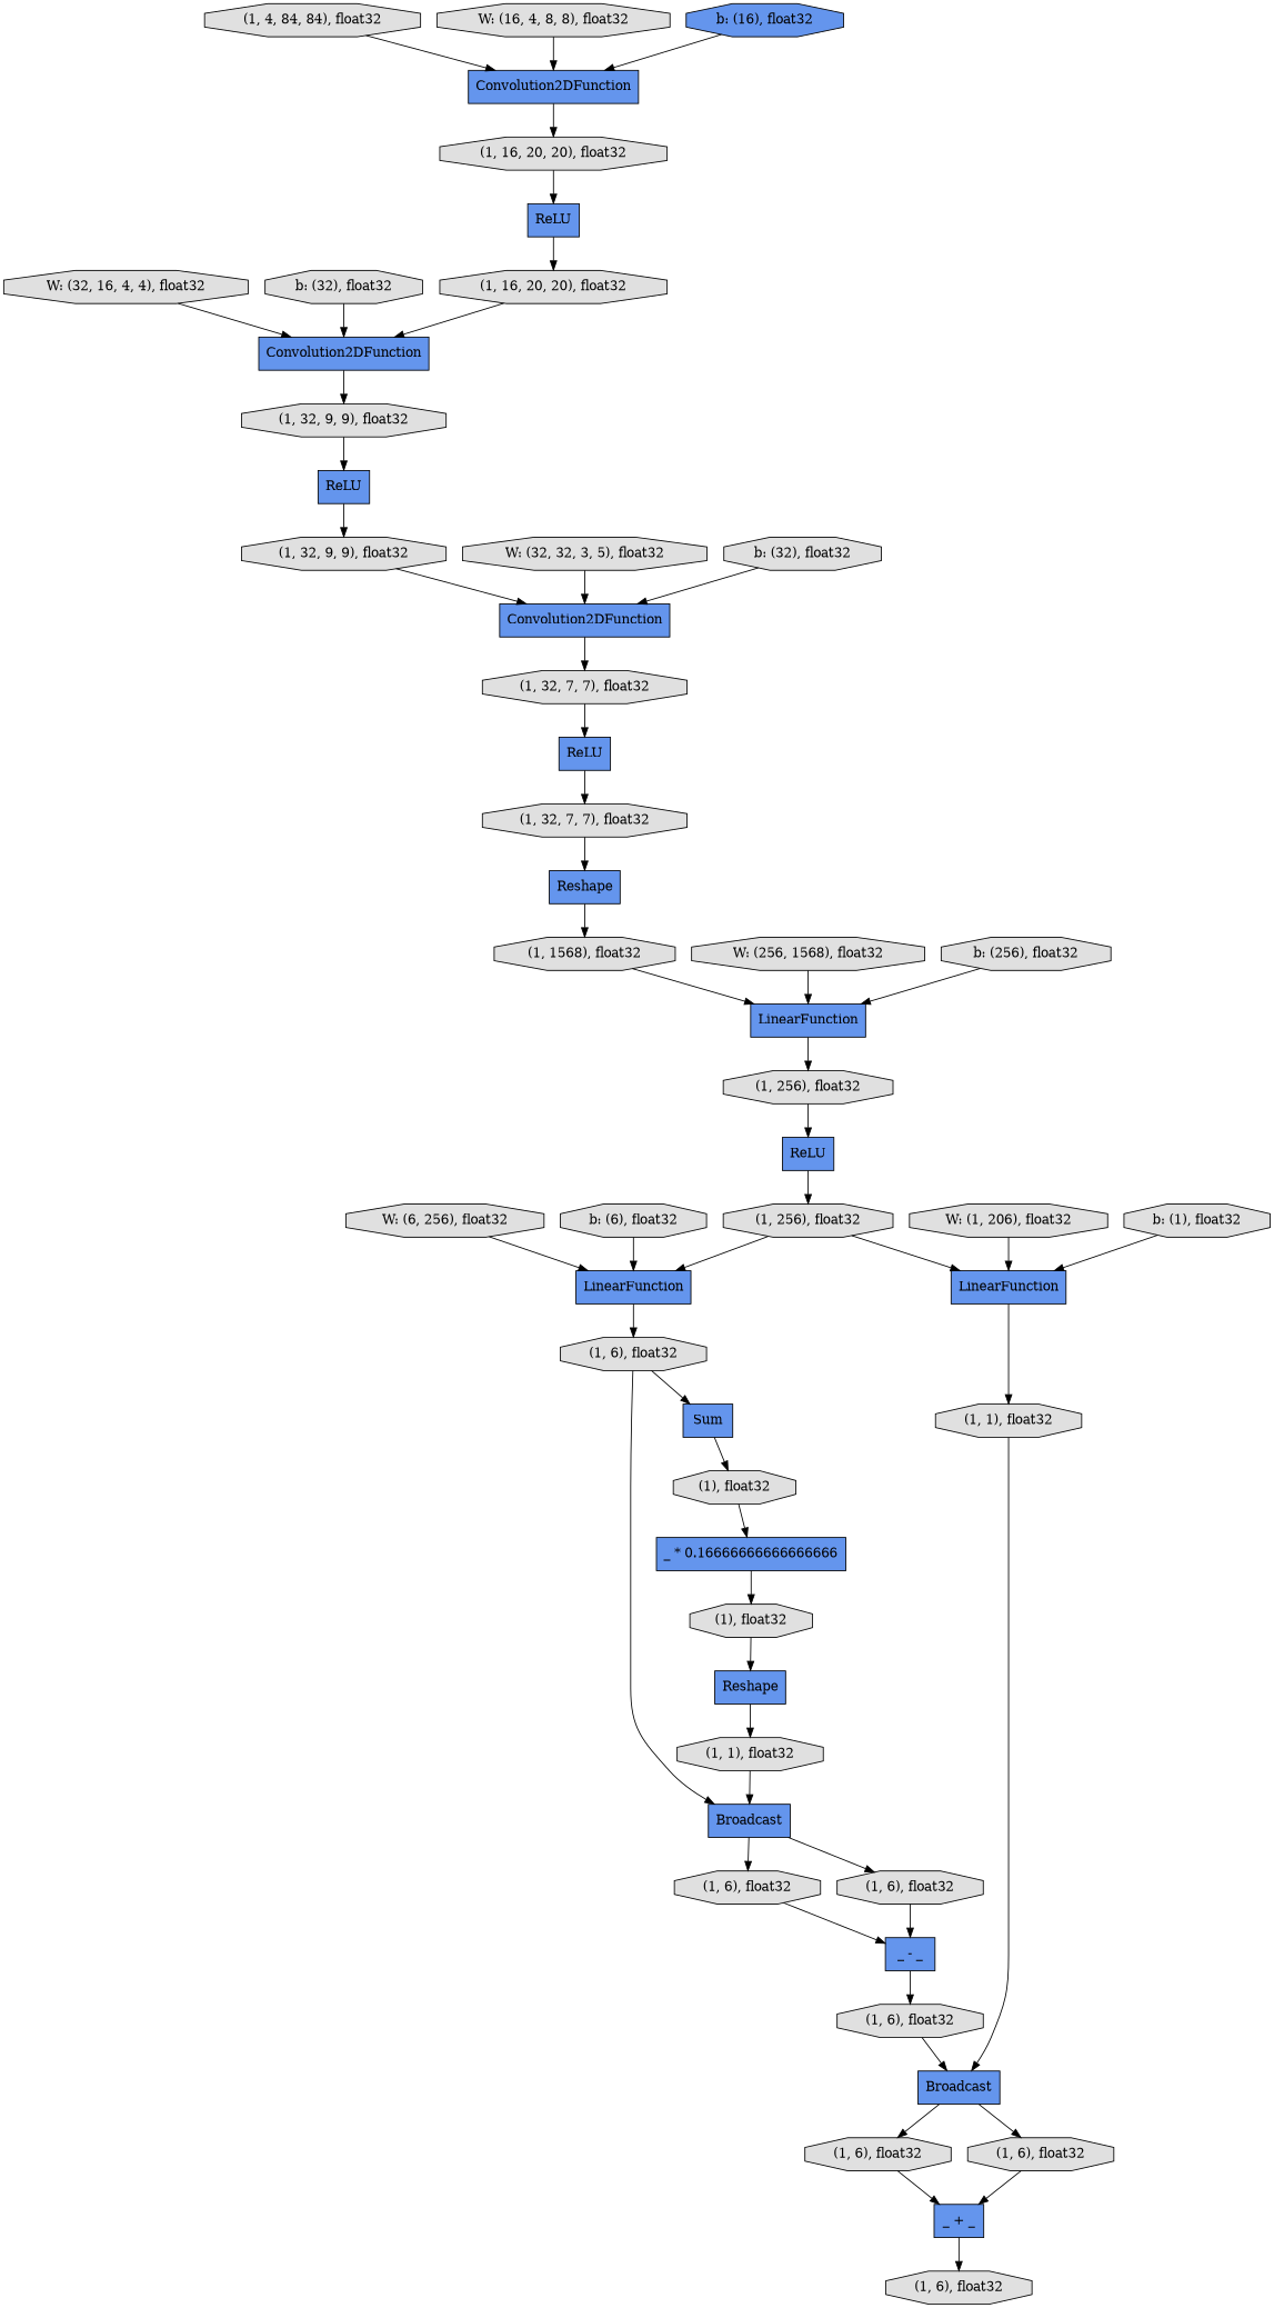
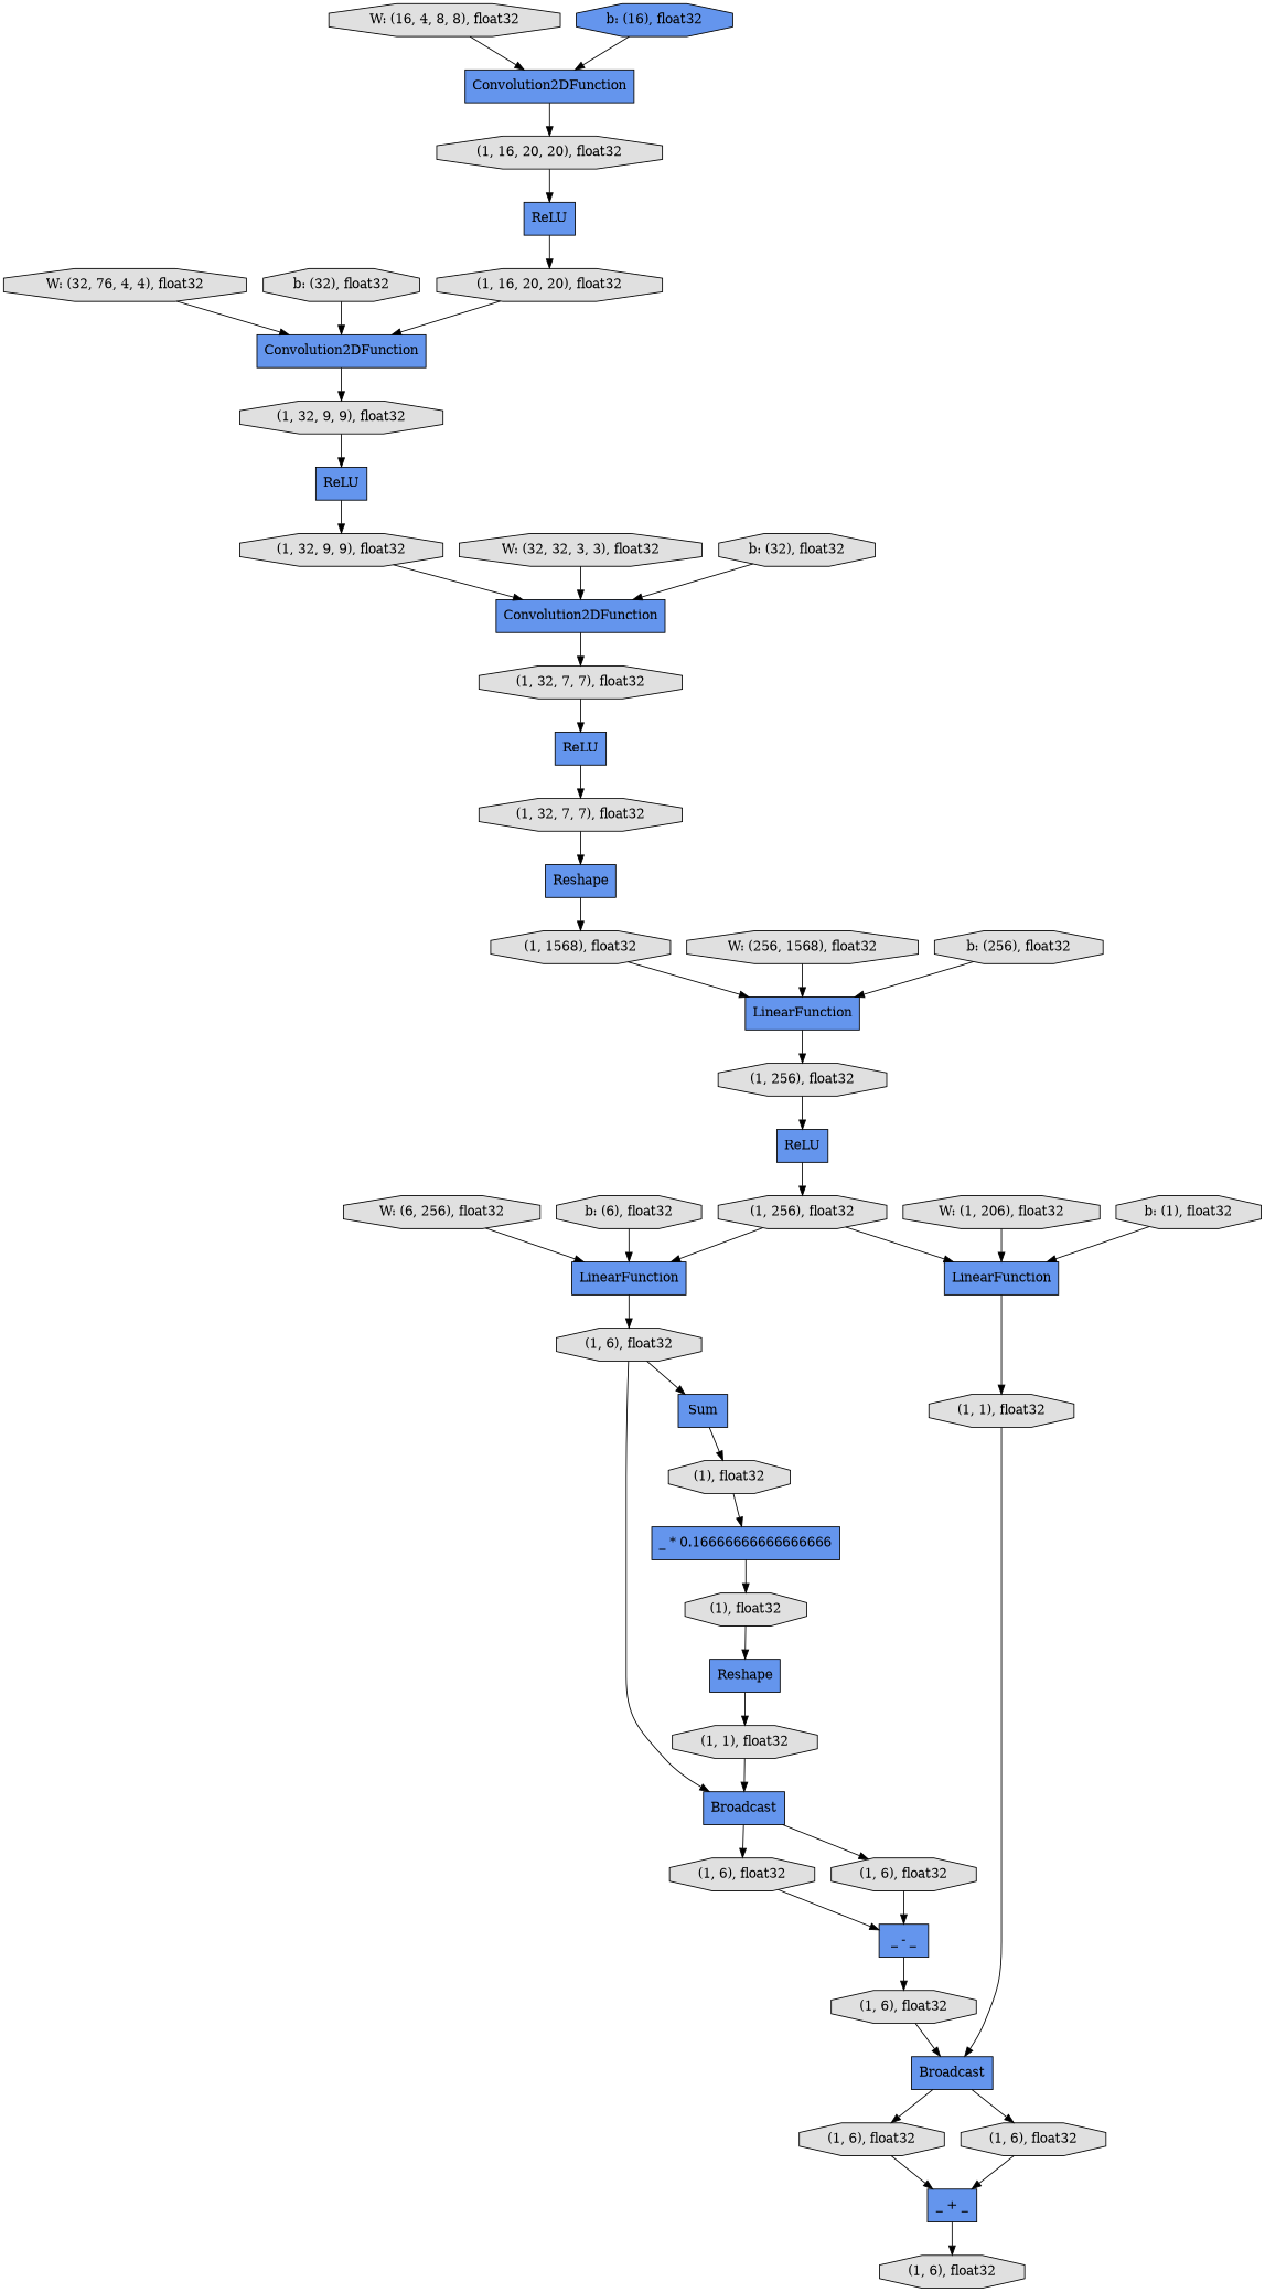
  digraph {
    rankdir=TB
    node [fillcolor="#E0E0E0" shape=octagon style=filled]
    n1 [fillcolor="#6495ED" label=Broadcast shape=record]
    n2 [label="(1, 6), float32"]
    n3 [label="(1, 6), float32"]
    n4 [fillcolor="#6495ED" label="_ - _" shape=record]
    n5 [label="(1, 32, 9, 9), float32"]
    n6 [fillcolor="#6495ED" label=Convolution2DFunction shape=record]
    n7 [label="(1, 32, 7, 7), float32"]
    n8 [fillcolor="#6495ED" label=LinearFunction shape=record]
    n9 [label="(1, 1), float32"]
    n10 [fillcolor="#6495ED" label=Broadcast shape=record]
    n11 [label="W: (6, 256), float32"]
    n12 [fillcolor="#6495ED" label=LinearFunction shape=record]
    n13 [label="(1, 6), float32"]
    n14 [label="(1), float32"]
    n15 [fillcolor="#6495ED" label=Reshape shape=record]
    n16 [label="(1, 1), float32"]
    n17 [fillcolor="#6495ED" label=ReLU shape=record]
-   n18 [label="W: (32, 16, 4, 4), float32"]
+   n18 [label="W: (32, 76, 4, 4), float32"]
    n19 [fillcolor="#6495ED" label=Convolution2DFunction shape=record]
    n20 [label="(1, 32, 9, 9), float32"]
    n21 [fillcolor="#6495ED" label=ReLU shape=record]
    n22 [label="(1, 256), float32"]
    n23 [fillcolor="#6495ED" label=ReLU shape=record]
    n24 [label="(1, 32, 7, 7), float32"]
    n25 [label="b: (6), float32"]
    n26 [fillcolor="#6495ED" label=Reshape shape=record]
    n27 [label="(1, 1568), float32"]
    n28 [fillcolor="#6495ED" label=LinearFunction shape=record]
    n29 [label="b: (32), float32"]
    n30 [fillcolor="#6495ED" label=Convolution2DFunction shape=record]
    n31 [label="(1, 16, 20, 20), float32"]
    n32 [fillcolor="#6495ED" label=ReLU shape=record]
    n33 [label="(1, 6), float32"]
    n34 [label="(1, 256), float32"]
    n35 [label="W: (1, 206), float32"]
    n36 [fillcolor="#6495ED" label=Sum shape=record]
-   n37 [label="W: (32, 32, 3, 5), float32"]
+   n37 [label="W: (32, 32, 3, 3), float32"]
    n38 [label="(1, 6), float32"]
    n39 [label="(1, 6), float32"]
    n40 [label="b: (1), float32"]
    n41 [fillcolor="#6495ED" label="_ + _" shape=record]
    n42 [label="(1, 6), float32"]
    n43 [label="b: (32), float32"]
    n44 [fillcolor="#6495ED" label="_ * 0.16666666666666666" shape=record]
    n45 [label="(1, 16, 20, 20), float32"]
-   n46 [label="(1, 4, 84, 84), float32"]
    n47 [label="(1), float32"]
    n48 [label="W: (256, 1568), float32"]
    n49 [label="W: (16, 4, 8, 8), float32"]
    n50 [fillcolor="#6495ED" label="b: (16), float32"]
    n51 [label="b: (256), float32"]
    n1 -> n2
    n1 -> n3
    n2 -> n4
    n3 -> n4
    n4 -> n33
    n5 -> n6
    n6 -> n7
    n7 -> n23
    n8 -> n9
    n9 -> n10
    n10 -> n38
    n10 -> n39
    n11 -> n12
    n12 -> n13
    n13 -> n1
    n13 -> n36
    n14 -> n15
    n15 -> n16
    n16 -> n1
    n17 -> n5
    n18 -> n19
    n19 -> n20
    n20 -> n17
    n21 -> n22
    n22 -> n8
    n22 -> n12
    n23 -> n24
    n24 -> n26
    n25 -> n12
    n26 -> n27
    n27 -> n28
    n28 -> n34
    n29 -> n19
    n30 -> n31
    n31 -> n32
    n32 -> n45
    n33 -> n10
    n34 -> n21
    n35 -> n8
    n36 -> n47
    n37 -> n6
    n38 -> n41
    n39 -> n41
    n40 -> n8
    n41 -> n42
    n43 -> n6
    n44 -> n14
    n45 -> n19
-   n46 -> n30
    n47 -> n44
    n48 -> n28
    n49 -> n30
    n50 -> n30
    n51 -> n28
  }
